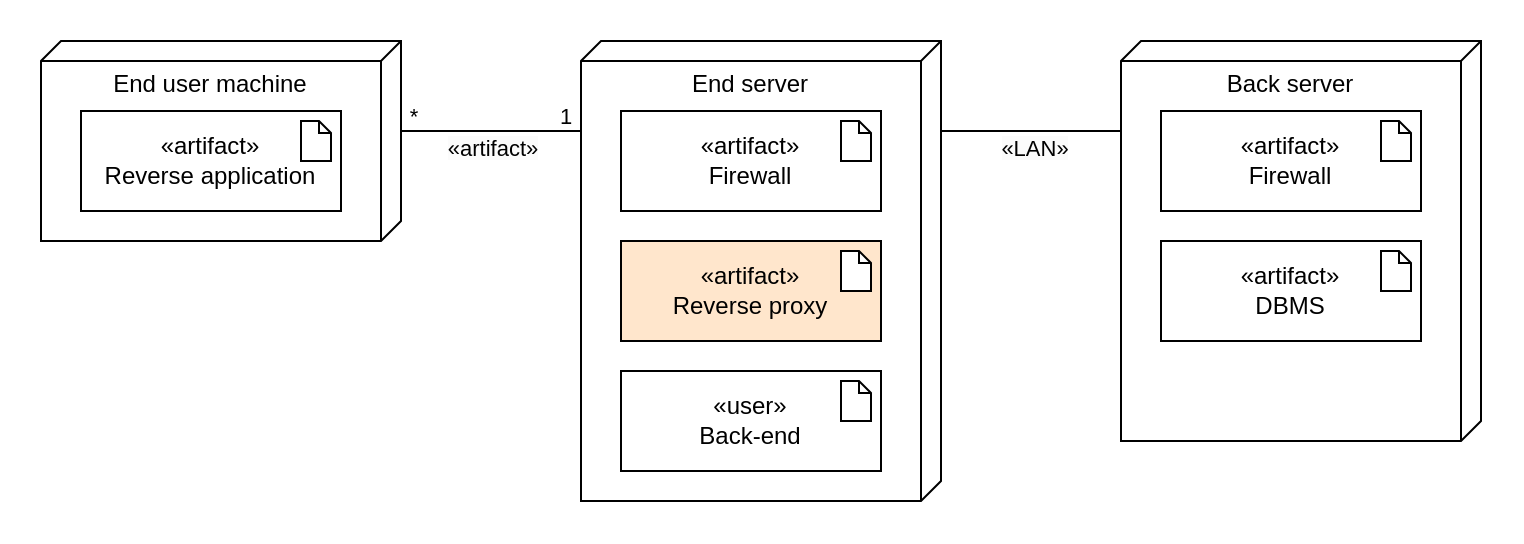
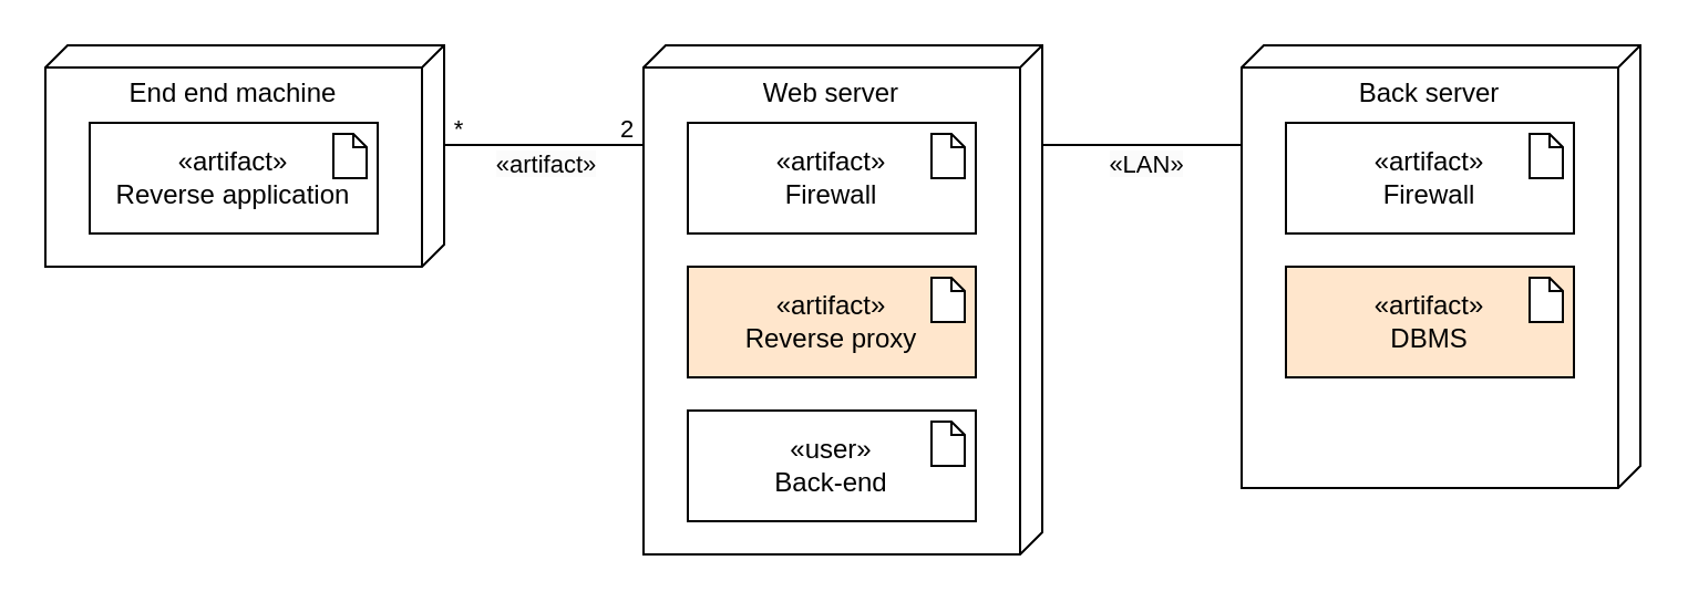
  <mxCell id="0" />
  <mxCell id="1" parent="0" />
- <mxCell id="2" value="End user machine" style="verticalAlign=top;align=center;spacingTop=8;spacingLeft=2;spacingRight=12;shape=cube;size=10;direction=south;fontStyle=0;html=1;whiteSpace=wrap;" parent="1" vertex="1"><mxGeometry x="20" y="20" width="180" height="100" as="geometry" /></mxCell>
- <mxCell id="3" value="End server" style="verticalAlign=top;align=center;spacingTop=8;spacingLeft=2;spacingRight=12;shape=cube;size=10;direction=south;fontStyle=0;html=1;whiteSpace=wrap;" parent="1" vertex="1"><mxGeometry x="290" y="20" width="180" height="230" as="geometry" /></mxCell>
+ <mxCell id="2" value="End end machine" style="verticalAlign=top;align=center;spacingTop=8;spacingLeft=2;spacingRight=12;shape=cube;size=10;direction=south;fontStyle=0;html=1;whiteSpace=wrap;" parent="1" vertex="1"><mxGeometry x="20" y="20" width="180" height="100" as="geometry" /></mxCell>
+ <mxCell id="3" value="Web server" style="verticalAlign=top;align=center;spacingTop=8;spacingLeft=2;spacingRight=12;shape=cube;size=10;direction=south;fontStyle=0;html=1;whiteSpace=wrap;" parent="1" vertex="1"><mxGeometry x="290" y="20" width="180" height="230" as="geometry" /></mxCell>
  <mxCell id="4" value="Back server" style="verticalAlign=top;align=center;spacingTop=8;spacingLeft=2;spacingRight=12;shape=cube;size=10;direction=south;fontStyle=0;html=1;whiteSpace=wrap;" parent="1" vertex="1"><mxGeometry x="560" y="20" width="180" height="200" as="geometry" /></mxCell>
  <mxCell id="5" value="«artifact»&lt;br&gt;Reverse application" style="html=1;dropTarget=0;whiteSpace=wrap;" parent="1" vertex="1"><mxGeometry x="40" y="55" width="130" height="50" as="geometry" /></mxCell>
  <mxCell id="6" value="" style="shape=note2;boundedLbl=1;whiteSpace=wrap;html=1;size=6;verticalAlign=top;align=center;" parent="1" vertex="1"><mxGeometry x="150" y="60" width="15" height="20" as="geometry" /></mxCell>
  <mxCell id="7" value="«artifact»&lt;br&gt;Reverse proxy" style="html=1;dropTarget=0;whiteSpace=wrap;fillColor=#ffe6cc;" parent="1" vertex="1"><mxGeometry x="310" y="120" width="130" height="50" as="geometry" /></mxCell>
  <mxCell id="8" value="" style="shape=note2;boundedLbl=1;whiteSpace=wrap;html=1;size=6;verticalAlign=top;align=center;" parent="1" vertex="1"><mxGeometry x="420" y="125" width="15" height="20" as="geometry" /></mxCell>
  <mxCell id="9" value="«user»&lt;br&gt;Back-end" style="html=1;dropTarget=0;whiteSpace=wrap;" parent="1" vertex="1"><mxGeometry x="310" y="185" width="130" height="50" as="geometry" /></mxCell>
  <mxCell id="10" value="" style="shape=note2;boundedLbl=1;whiteSpace=wrap;html=1;size=6;verticalAlign=top;align=center;" parent="1" vertex="1"><mxGeometry x="420" y="190" width="15" height="20" as="geometry" /></mxCell>
  <mxCell id="11" value="«artifact»&lt;br&gt;Firewall" style="html=1;dropTarget=0;whiteSpace=wrap;" parent="1" vertex="1"><mxGeometry x="580" y="55" width="130" height="50" as="geometry" /></mxCell>
  <mxCell id="12" value="" style="shape=note2;boundedLbl=1;whiteSpace=wrap;html=1;size=6;verticalAlign=top;align=center;" parent="1" vertex="1"><mxGeometry x="690" y="60" width="15" height="20" as="geometry" /></mxCell>
  <mxCell id="13" value="" style="endArrow=none;html=1;rounded=0;exitX=0;exitY=0;exitDx=45;exitDy=0;exitPerimeter=0;" parent="1" source="2" edge="1"><mxGeometry width="50" height="50" relative="1" as="geometry"><mxPoint x="280" y="90" as="sourcePoint" /><mxPoint x="290" y="65" as="targetPoint" /></mxGeometry></mxCell>
  <mxCell id="14" value="&lt;span style=&quot;text-wrap: wrap; background-color: rgb(251, 251, 251);&quot;&gt;«artifact»&lt;/span&gt;" style="edgeLabel;html=1;align=center;verticalAlign=middle;resizable=0;points=[];fontSize=11;" parent="13" vertex="1" connectable="0"><mxGeometry relative="1" as="geometry"><mxPoint y="8" as="offset" /></mxGeometry></mxCell>
  <mxCell id="15" value="" style="endArrow=none;html=1;rounded=0;" parent="1" edge="1"><mxGeometry width="50" height="50" relative="1" as="geometry"><mxPoint x="470" y="65" as="sourcePoint" /><mxPoint x="560" y="65" as="targetPoint" /></mxGeometry></mxCell>
  <mxCell id="16" value="&lt;span style=&quot;text-wrap: wrap; background-color: rgb(251, 251, 251);&quot;&gt;«LAN»&lt;/span&gt;" style="edgeLabel;html=1;align=center;verticalAlign=middle;resizable=0;points=[];fontSize=11;" parent="15" vertex="1" connectable="0"><mxGeometry x="0.016" relative="1" as="geometry"><mxPoint y="8" as="offset" /></mxGeometry></mxCell>
- <mxCell id="17" value="1" style="text;html=1;align=center;verticalAlign=middle;whiteSpace=wrap;rounded=0;fontSize=11;" parent="1" vertex="1"><mxGeometry x="278" y="50" width="10" height="15" as="geometry" /></mxCell>
+ <mxCell id="17" value="2" style="text;html=1;align=center;verticalAlign=middle;whiteSpace=wrap;rounded=0;fontSize=11;" parent="1" vertex="1"><mxGeometry x="278" y="50" width="10" height="15" as="geometry" /></mxCell>
  <mxCell id="18" value="*" style="text;html=1;align=center;verticalAlign=middle;whiteSpace=wrap;rounded=0;fontSize=11;" parent="1" vertex="1"><mxGeometry x="202" y="50" width="10" height="15" as="geometry" /></mxCell>
  <mxCell id="19" value="«artifact»&lt;br&gt;Firewall" style="html=1;dropTarget=0;whiteSpace=wrap;" vertex="1" parent="1"><mxGeometry x="310" y="55" width="130" height="50" as="geometry" /></mxCell>
  <mxCell id="20" value="" style="shape=note2;boundedLbl=1;whiteSpace=wrap;html=1;size=6;verticalAlign=top;align=center;" vertex="1" parent="1"><mxGeometry x="420" y="60" width="15" height="20" as="geometry" /></mxCell>
- <mxCell id="21" value="«artifact»&lt;br&gt;DBMS" style="html=1;dropTarget=0;whiteSpace=wrap;" vertex="1" parent="1"><mxGeometry x="580" y="120" width="130" height="50" as="geometry" /></mxCell>
+ <mxCell id="21" value="«artifact»&lt;br&gt;DBMS" style="html=1;dropTarget=0;whiteSpace=wrap;fillColor=#ffe6cc;" vertex="1" parent="1"><mxGeometry x="580" y="120" width="130" height="50" as="geometry" /></mxCell>
  <mxCell id="22" value="" style="shape=note2;boundedLbl=1;whiteSpace=wrap;html=1;size=6;verticalAlign=top;align=center;" vertex="1" parent="1"><mxGeometry x="690" y="125" width="15" height="20" as="geometry" /></mxCell>
